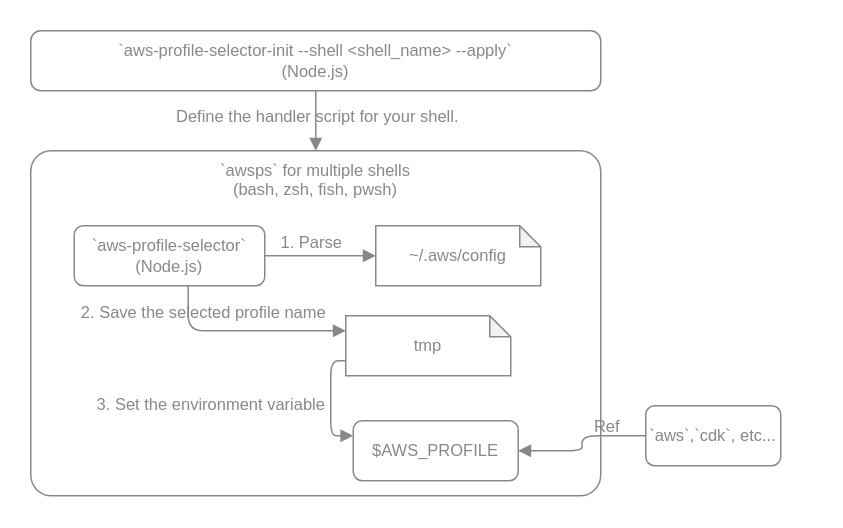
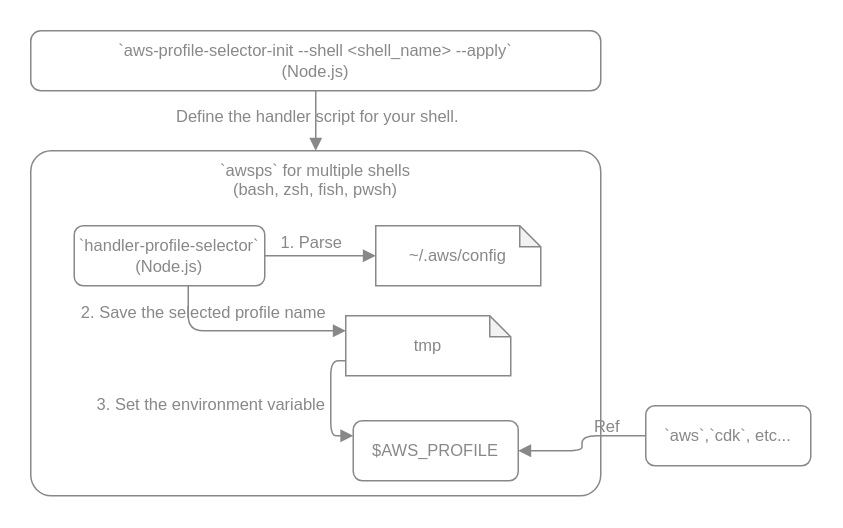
  <mxCell id="0" />
  <mxCell id="1" parent="0" />
  <mxCell id="2" value="&lt;font style=&quot;color: rgb(136, 136, 136);&quot;&gt;`awsps` for multiple shells&lt;/font&gt;&lt;div&gt;&lt;font style=&quot;color: rgb(136, 136, 136);&quot;&gt;(bash, zsh, fish, pwsh)&lt;/font&gt;&lt;/div&gt;" style="rounded=1;whiteSpace=wrap;html=1;fontFamily=Helvetica;fontSize=11;fontColor=#888888;labelBackgroundColor=none;arcSize=6;verticalAlign=top;strokeColor=#888888;fillColor=none;" parent="1" vertex="1"><mxGeometry x="20" y="100" width="380" height="230" as="geometry" /></mxCell>
  <mxCell id="3" value="&lt;div&gt;&lt;span style=&quot;&quot;&gt;&lt;font style=&quot;color: rgb(136, 136, 136);&quot;&gt;$AWS_PROFILE&lt;/font&gt;&lt;/span&gt;&lt;/div&gt;" style="rounded=1;whiteSpace=wrap;html=1;fontFamily=Helvetica;fontSize=11;fontColor=#888888;labelBackgroundColor=none;strokeColor=#888888;fillColor=none;" parent="1" vertex="1"><mxGeometry x="235" y="280" width="110" height="40" as="geometry" /></mxCell>
  <mxCell id="4" style="edgeStyle=orthogonalEdgeStyle;shape=connector;rounded=1;orthogonalLoop=1;jettySize=auto;html=1;strokeColor=#888888;align=center;verticalAlign=middle;fontFamily=Helvetica;fontSize=11;fontColor=#888888;labelBackgroundColor=default;endArrow=block;endFill=1;" parent="1" source="6" target="3" edge="1"><mxGeometry relative="1" as="geometry" /></mxCell>
  <mxCell id="5" value="Ref" style="edgeLabel;html=1;align=center;verticalAlign=middle;resizable=0;points=[];fontFamily=Helvetica;fontSize=11;fontColor=#888888;labelBackgroundColor=none;" parent="4" connectable="0" vertex="1"><mxGeometry x="-0.06" relative="1" as="geometry"><mxPoint x="16" y="-9" as="offset" /></mxGeometry></mxCell>
- <mxCell id="6" value="`aws`,`cdk`, etc..." style="rounded=1;whiteSpace=wrap;html=1;fontFamily=Helvetica;fontSize=11;fontColor=#888888;labelBackgroundColor=none;strokeColor=#888888;fillColor=none;" parent="1" vertex="1"><mxGeometry x="430" y="270" width="90" height="40" as="geometry" /></mxCell>
+ <mxCell id="6" value="`aws`,`cdk`, etc..." style="rounded=1;whiteSpace=wrap;html=1;fontFamily=Helvetica;fontSize=11;fontColor=#888888;labelBackgroundColor=none;strokeColor=#888888;fillColor=none;" parent="1" vertex="1"><mxGeometry x="430" y="270" width="110" height="40" as="geometry" /></mxCell>
  <mxCell id="7" style="edgeStyle=orthogonalEdgeStyle;shape=connector;rounded=1;orthogonalLoop=1;jettySize=auto;html=1;strokeColor=#888888;align=center;verticalAlign=middle;fontFamily=Helvetica;fontSize=11;fontColor=#888888;labelBackgroundColor=default;endArrow=block;endFill=1;curved=0;" parent="1" source="11" target="16" edge="1"><mxGeometry relative="1" as="geometry"><mxPoint x="125" y="230" as="targetPoint" /><Array as="points"><mxPoint x="125" y="220" /></Array></mxGeometry></mxCell>
  <mxCell id="8" value="2. Save the selected profile name" style="edgeLabel;html=1;align=center;verticalAlign=middle;resizable=0;points=[];fontFamily=Helvetica;fontSize=11;fontColor=#888888;labelBackgroundColor=none;" parent="7" connectable="0" vertex="1"><mxGeometry x="-0.105" relative="1" as="geometry"><mxPoint x="-21" y="-13" as="offset" /></mxGeometry></mxCell>
  <mxCell id="9" style="edgeStyle=none;shape=connector;rounded=0;orthogonalLoop=1;jettySize=auto;html=1;strokeColor=#888888;align=center;verticalAlign=middle;fontFamily=Helvetica;fontSize=11;fontColor=#888888;labelBackgroundColor=default;endArrow=block;endFill=1;" parent="1" source="11" target="15" edge="1"><mxGeometry relative="1" as="geometry" /></mxCell>
  <mxCell id="10" value="1. Parse" style="edgeLabel;html=1;align=center;verticalAlign=middle;resizable=0;points=[];fontFamily=Helvetica;fontSize=11;fontColor=#888888;labelBackgroundColor=none;" parent="9" connectable="0" vertex="1"><mxGeometry x="-0.391" relative="1" as="geometry"><mxPoint x="7" y="-10" as="offset" /></mxGeometry></mxCell>
- <mxCell id="11" value="&lt;font style=&quot;color: rgb(136, 136, 136);&quot;&gt;`aws-profile-selector`&lt;/font&gt;&lt;div&gt;&lt;font style=&quot;color: rgb(136, 136, 136);&quot;&gt;(Node.js)&lt;/font&gt;&lt;/div&gt;" style="rounded=1;whiteSpace=wrap;html=1;fontFamily=Helvetica;fontSize=11;fontColor=#888888;labelBackgroundColor=none;strokeColor=#888888;fillColor=none;" parent="1" vertex="1"><mxGeometry x="49" y="150" width="127" height="40" as="geometry" /></mxCell>
+ <mxCell id="11" value="&lt;font style=&quot;color: rgb(136, 136, 136);&quot;&gt;`handler-profile-selector`&lt;/font&gt;&lt;div&gt;&lt;font style=&quot;color: rgb(136, 136, 136);&quot;&gt;(Node.js)&lt;/font&gt;&lt;/div&gt;" style="rounded=1;whiteSpace=wrap;html=1;fontFamily=Helvetica;fontSize=11;fontColor=#888888;labelBackgroundColor=none;strokeColor=#888888;fillColor=none;" parent="1" vertex="1"><mxGeometry x="49" y="150" width="127" height="40" as="geometry" /></mxCell>
  <mxCell id="12" style="edgeStyle=none;shape=connector;rounded=0;orthogonalLoop=1;jettySize=auto;html=1;strokeColor=#888888;align=center;verticalAlign=middle;fontFamily=Helvetica;fontSize=11;fontColor=#888888;labelBackgroundColor=default;endArrow=block;endFill=1;" parent="1" source="14" target="2" edge="1"><mxGeometry relative="1" as="geometry" /></mxCell>
  <mxCell id="13" value="Define the handler script for your shell." style="edgeLabel;html=1;align=center;verticalAlign=middle;resizable=0;points=[];fontFamily=Helvetica;fontSize=11;fontColor=#888888;labelBackgroundColor=none;" parent="12" connectable="0" vertex="1"><mxGeometry x="0.054" y="1" relative="1" as="geometry"><mxPoint x="-1" y="-5" as="offset" /></mxGeometry></mxCell>
  <mxCell id="14" value="&lt;div&gt;&lt;span style=&quot;&quot;&gt;&lt;font style=&quot;color: rgb(136, 136, 136);&quot;&gt;`aws-profile-selector-init --shell &amp;lt;shell_name&amp;gt; --apply`&lt;/font&gt;&lt;/span&gt;&lt;/div&gt;&lt;div&gt;&lt;span style=&quot;&quot;&gt;&lt;font style=&quot;color: rgb(136, 136, 136);&quot;&gt;(Node.js)&lt;/font&gt;&lt;/span&gt;&lt;/div&gt;" style="rounded=1;whiteSpace=wrap;html=1;fontFamily=Helvetica;fontSize=11;fontColor=#888888;labelBackgroundColor=none;arcSize=17;verticalAlign=middle;strokeColor=#888888;fillColor=none;" parent="1" vertex="1"><mxGeometry x="20" y="20" width="380" height="40" as="geometry" /></mxCell>
  <mxCell id="15" value="~/.aws/config" style="shape=note;whiteSpace=wrap;html=1;backgroundOutline=1;darkOpacity=0.05;fontFamily=Helvetica;fontSize=11;fontColor=#888888;labelBackgroundColor=none;size=14;strokeColor=#888888;fillColor=none;" parent="1" vertex="1"><mxGeometry x="250" y="150" width="110" height="40" as="geometry" /></mxCell>
  <mxCell id="16" value="tmp" style="shape=note;whiteSpace=wrap;html=1;backgroundOutline=1;darkOpacity=0.05;fontFamily=Helvetica;fontSize=11;fontColor=#888888;labelBackgroundColor=none;size=14;strokeColor=#888888;fillColor=none;" parent="1" vertex="1"><mxGeometry x="230" y="210" width="110" height="40" as="geometry" /></mxCell>
  <mxCell id="17" style="edgeStyle=orthogonalEdgeStyle;shape=connector;rounded=1;orthogonalLoop=1;jettySize=auto;html=1;strokeColor=#888888;align=center;verticalAlign=middle;fontFamily=Helvetica;fontSize=11;fontColor=#888888;labelBackgroundColor=default;endArrow=block;endFill=1;curved=0;" parent="1" source="16" target="3" edge="1"><mxGeometry relative="1" as="geometry"><mxPoint x="110" y="240" as="sourcePoint" /><mxPoint x="235" y="270" as="targetPoint" /><Array as="points"><mxPoint x="220" y="240" /><mxPoint x="220" y="290" /></Array></mxGeometry></mxCell>
  <mxCell id="18" value="3. Set the environment variable" style="edgeLabel;html=1;align=center;verticalAlign=middle;resizable=0;points=[];fontFamily=Helvetica;fontSize=11;fontColor=#888888;labelBackgroundColor=none;" parent="17" connectable="0" vertex="1"><mxGeometry x="-0.105" relative="1" as="geometry"><mxPoint x="-81" y="4" as="offset" /></mxGeometry></mxCell>
